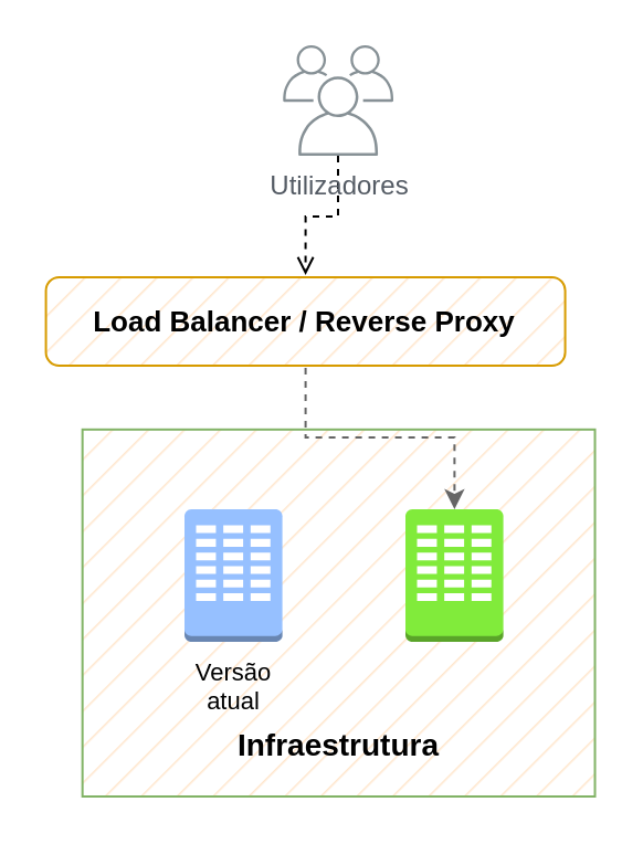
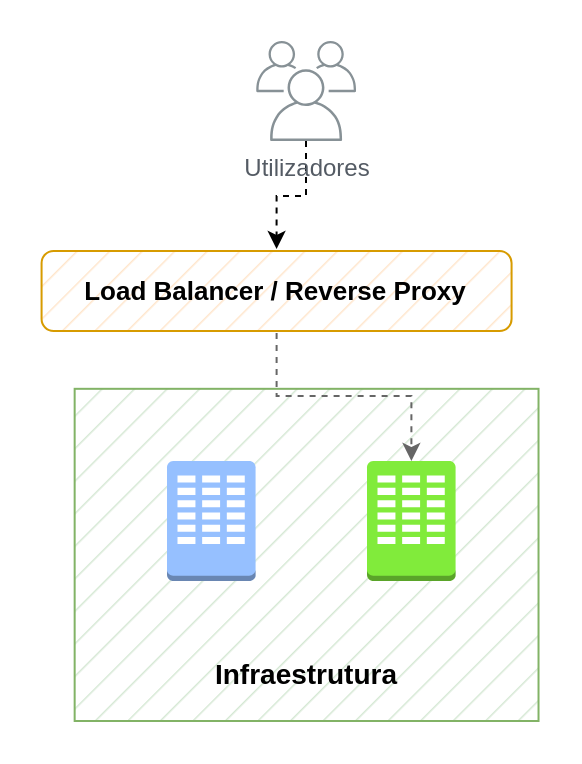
  <mxCell id="0" />
  <mxCell id="1" parent="0" />
- <mxCell id="2" value="&lt;p style=&quot;line-height: 120%; margin-top: 120px; margin-bottom: 0px; padding-bottom: 0px; margin-right: 0px;&quot;&gt;&lt;b&gt;&lt;font style=&quot;font-size: 14px;&quot;&gt;Infraestrutura&lt;/font&gt;&lt;/b&gt;&lt;/p&gt;" style="whiteSpace=wrap;html=1;fillColor=#ffe6cc;strokeColor=#82b366;fillStyle=hatch;" parent="1" vertex="1"><mxGeometry x="36.83" y="193.91" width="231.93" height="166.09" as="geometry" /></mxCell>
- <mxCell id="3" style="edgeStyle=orthogonalEdgeStyle;rounded=0;orthogonalLoop=1;jettySize=auto;html=1;entryX=0.5;entryY=0;entryDx=0;entryDy=0;dashed=1;endArrow=open;" parent="1" source="4" target="7" edge="1"><mxGeometry relative="1" as="geometry" /></mxCell>
+ <mxCell id="2" value="&lt;p style=&quot;line-height: 120%; margin-top: 120px; margin-bottom: 0px; padding-bottom: 0px; margin-right: 0px;&quot;&gt;&lt;b&gt;&lt;font style=&quot;font-size: 14px;&quot;&gt;Infraestrutura&lt;/font&gt;&lt;/b&gt;&lt;/p&gt;" style="whiteSpace=wrap;html=1;fillColor=#d5e8d4;strokeColor=#82b366;fillStyle=hatch;" parent="1" vertex="1"><mxGeometry x="36.83" y="193.91" width="231.93" height="166.09" as="geometry" /></mxCell>
+ <mxCell id="3" style="edgeStyle=orthogonalEdgeStyle;rounded=0;orthogonalLoop=1;jettySize=auto;html=1;entryX=0.5;entryY=0;entryDx=0;entryDy=0;dashed=1;" parent="1" source="4" target="7" edge="1"><mxGeometry relative="1" as="geometry" /></mxCell>
  <mxCell id="4" value="Utilizadores" style="sketch=0;outlineConnect=0;gradientColor=none;fontColor=#545B64;strokeColor=none;fillColor=#879196;dashed=0;verticalLabelPosition=bottom;verticalAlign=top;align=center;html=1;fontSize=12;fontStyle=0;aspect=fixed;shape=mxgraph.aws4.illustration_users;pointerEvents=1" parent="1" vertex="1"><mxGeometry x="127.58" y="20" width="50" height="50" as="geometry" /></mxCell>
  <mxCell id="5" value="" style="outlineConnect=0;dashed=0;verticalLabelPosition=bottom;verticalAlign=top;align=center;html=1;shape=mxgraph.aws3.corporate_data_center;fillColor=#96C0FF;strokeColor=#36393d;" parent="1" vertex="1"><mxGeometry x="83" y="230" width="44.29" height="60" as="geometry" /></mxCell>
  <mxCell id="6" style="edgeStyle=orthogonalEdgeStyle;rounded=0;orthogonalLoop=1;jettySize=auto;html=1;curved=0;dashed=1;fillColor=#f5f5f5;strokeColor=#666666;" parent="1" source="7" target="8" edge="1"><mxGeometry relative="1" as="geometry" /></mxCell>
  <mxCell id="7" value="&lt;b&gt;&lt;font style=&quot;font-size: 13px;&quot;&gt;Load Balancer / Reverse Proxy&lt;/font&gt;&lt;/b&gt;" style="rounded=1;whiteSpace=wrap;html=1;fillColor=#ffe6cc;strokeColor=#d79b00;fillStyle=hatch;strokeWidth=1;perimeterSpacing=1;glass=0;" parent="1" vertex="1"><mxGeometry x="20.29" y="125" width="235" height="40" as="geometry" /></mxCell>
  <mxCell id="8" value="" style="outlineConnect=0;dashed=0;verticalLabelPosition=bottom;verticalAlign=top;align=center;html=1;shape=mxgraph.aws3.corporate_data_center;fillColor=#81EB3B;strokeColor=#36393d;" parent="1" vertex="1"><mxGeometry x="183" y="230" width="44.29" height="60" as="geometry" /></mxCell>
- <mxCell id="9" value="&lt;font style=&quot;font-size: 11px;&quot;&gt;Versão&lt;/font&gt;&lt;div style=&quot;font-size: 11px;&quot;&gt;&lt;span style=&quot;background-color: initial;&quot;&gt;&lt;font style=&quot;font-size: 11px;&quot;&gt;atual&lt;/font&gt;&lt;/span&gt;&lt;/div&gt;" style="text;html=1;align=center;verticalAlign=middle;resizable=0;points=[];autosize=1;strokeColor=none;fillColor=none;" parent="1" vertex="1"><mxGeometry x="75.14" y="290" width="60" height="40" as="geometry" /></mxCell>
